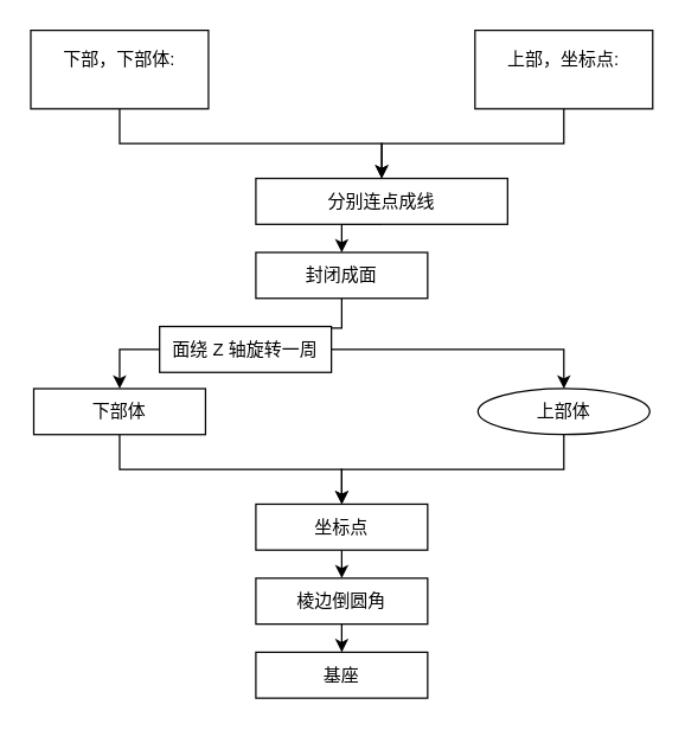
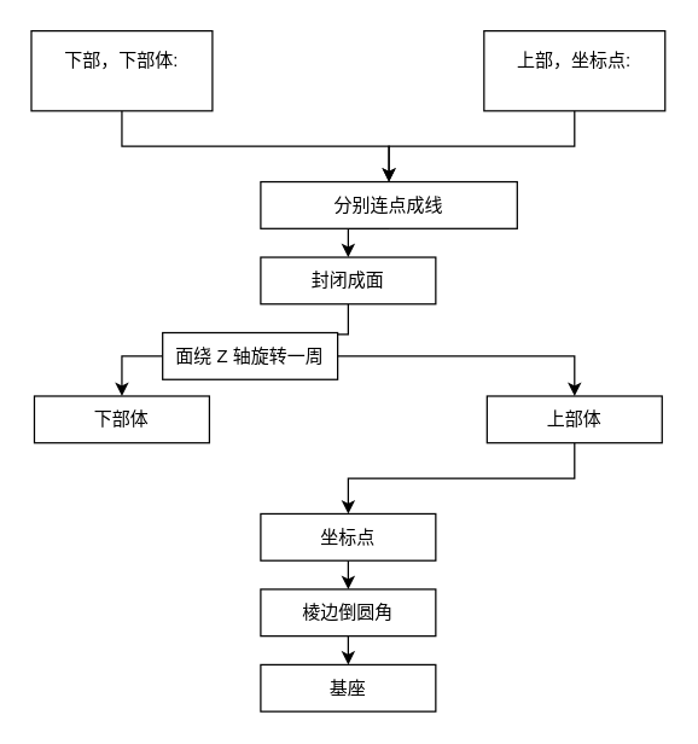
  <mxCell id="0" />
  <mxCell id="1" parent="0" />
  <mxCell id="2" style="edgeStyle=orthogonalEdgeStyle;rounded=0;orthogonalLoop=1;jettySize=auto;html=1;entryX=0.5;entryY=0;entryDx=0;entryDy=0;exitX=0.5;exitY=1;exitDx=0;exitDy=0;" edge="1" parent="1" source="3" target="7"><mxGeometry relative="1" as="geometry"><mxPoint x="202" y="-20" as="targetPoint" /></mxGeometry></mxCell>
  <mxCell id="3" value="下部，下部体:&lt;div&gt;&lt;br&gt;&lt;/div&gt;" style="rounded=0;whiteSpace=wrap;html=1;" vertex="1" parent="1"><mxGeometry x="20" y="20" width="120" height="53" as="geometry" /></mxCell>
  <mxCell id="4" style="edgeStyle=orthogonalEdgeStyle;rounded=0;orthogonalLoop=1;jettySize=auto;html=1;exitX=0.5;exitY=1;exitDx=0;exitDy=0;entryX=0.5;entryY=0;entryDx=0;entryDy=0;" edge="1" parent="1" source="5" target="7"><mxGeometry relative="1" as="geometry"><mxPoint x="202" y="-40" as="targetPoint" /></mxGeometry></mxCell>
  <mxCell id="5" value="上部，坐标点:&lt;div&gt;&lt;br&gt;&lt;/div&gt;" style="rounded=0;whiteSpace=wrap;html=1;" vertex="1" parent="1"><mxGeometry x="320" y="20" width="120" height="53" as="geometry" /></mxCell>
  <mxCell id="6" style="edgeStyle=orthogonalEdgeStyle;rounded=0;orthogonalLoop=1;jettySize=auto;html=1;exitX=0.5;exitY=1;exitDx=0;exitDy=0;entryX=0.5;entryY=0;entryDx=0;entryDy=0;" edge="1" parent="1" source="7" target="9"><mxGeometry relative="1" as="geometry" /></mxCell>
  <mxCell id="7" value="分别连点成线" style="rounded=0;whiteSpace=wrap;html=1;" vertex="1" parent="1"><mxGeometry x="172" y="120" width="170" height="31" as="geometry" /></mxCell>
  <mxCell id="8" style="edgeStyle=orthogonalEdgeStyle;rounded=0;orthogonalLoop=1;jettySize=auto;html=1;exitX=0.5;exitY=1;exitDx=0;exitDy=0;entryX=0.5;entryY=0;entryDx=0;entryDy=0;" edge="1" parent="1" source="9" target="12"><mxGeometry relative="1" as="geometry" /></mxCell>
  <mxCell id="9" value="封闭成面" style="rounded=0;whiteSpace=wrap;html=1;" vertex="1" parent="1"><mxGeometry x="172" y="170" width="116" height="31" as="geometry" /></mxCell>
  <mxCell id="10" style="edgeStyle=orthogonalEdgeStyle;rounded=0;orthogonalLoop=1;jettySize=auto;html=1;exitX=1;exitY=0.5;exitDx=0;exitDy=0;" edge="1" parent="1" source="12" target="16"><mxGeometry relative="1" as="geometry" /></mxCell>
  <mxCell id="11" style="edgeStyle=orthogonalEdgeStyle;rounded=0;orthogonalLoop=1;jettySize=auto;html=1;exitX=0;exitY=0.5;exitDx=0;exitDy=0;entryX=0.5;entryY=0;entryDx=0;entryDy=0;" edge="1" parent="1" source="12" target="14"><mxGeometry relative="1" as="geometry" /></mxCell>
  <mxCell id="12" value="面绕 Z 轴旋转一周" style="rounded=0;whiteSpace=wrap;html=1;" vertex="1" parent="1"><mxGeometry x="107" y="220" width="116" height="31" as="geometry" /></mxCell>
- <mxCell id="13" style="edgeStyle=orthogonalEdgeStyle;rounded=0;orthogonalLoop=1;jettySize=auto;html=1;exitX=0.5;exitY=1;exitDx=0;exitDy=0;" edge="1" parent="1" source="14" target="18"><mxGeometry relative="1" as="geometry" /></mxCell>
  <mxCell id="14" value="下部体" style="rounded=0;whiteSpace=wrap;html=1;" vertex="1" parent="1"><mxGeometry x="22" y="262" width="116" height="31" as="geometry" /></mxCell>
  <mxCell id="15" style="edgeStyle=orthogonalEdgeStyle;rounded=0;orthogonalLoop=1;jettySize=auto;html=1;exitX=0.5;exitY=1;exitDx=0;exitDy=0;entryX=0.5;entryY=0;entryDx=0;entryDy=0;" edge="1" parent="1" source="16" target="18"><mxGeometry relative="1" as="geometry" /></mxCell>
- <mxCell id="16" value="上部体" style="ellipse;whiteSpace=wrap;html=1;" vertex="1" parent="1"><mxGeometry x="322" y="262" width="116" height="31" as="geometry" /></mxCell>
+ <mxCell id="16" value="上部体" style="rounded=0;whiteSpace=wrap;html=1;" vertex="1" parent="1"><mxGeometry x="322" y="262" width="116" height="31" as="geometry" /></mxCell>
  <mxCell id="17" style="edgeStyle=orthogonalEdgeStyle;rounded=0;orthogonalLoop=1;jettySize=auto;html=1;exitX=0.5;exitY=1;exitDx=0;exitDy=0;entryX=0.5;entryY=0;entryDx=0;entryDy=0;" edge="1" parent="1" source="18" target="20"><mxGeometry relative="1" as="geometry" /></mxCell>
  <mxCell id="18" value="坐标点" style="rounded=0;whiteSpace=wrap;html=1;" vertex="1" parent="1"><mxGeometry x="172" y="340" width="116" height="31" as="geometry" /></mxCell>
  <mxCell id="19" style="edgeStyle=orthogonalEdgeStyle;rounded=0;orthogonalLoop=1;jettySize=auto;html=1;exitX=0.5;exitY=1;exitDx=0;exitDy=0;entryX=0.5;entryY=0;entryDx=0;entryDy=0;" edge="1" parent="1" source="20" target="21"><mxGeometry relative="1" as="geometry" /></mxCell>
  <mxCell id="20" value="棱边倒圆角" style="rounded=0;whiteSpace=wrap;html=1;" vertex="1" parent="1"><mxGeometry x="172" y="390" width="116" height="31" as="geometry" /></mxCell>
  <mxCell id="21" value="基座" style="rounded=0;whiteSpace=wrap;html=1;" vertex="1" parent="1"><mxGeometry x="172" y="440" width="116" height="31" as="geometry" /></mxCell>
